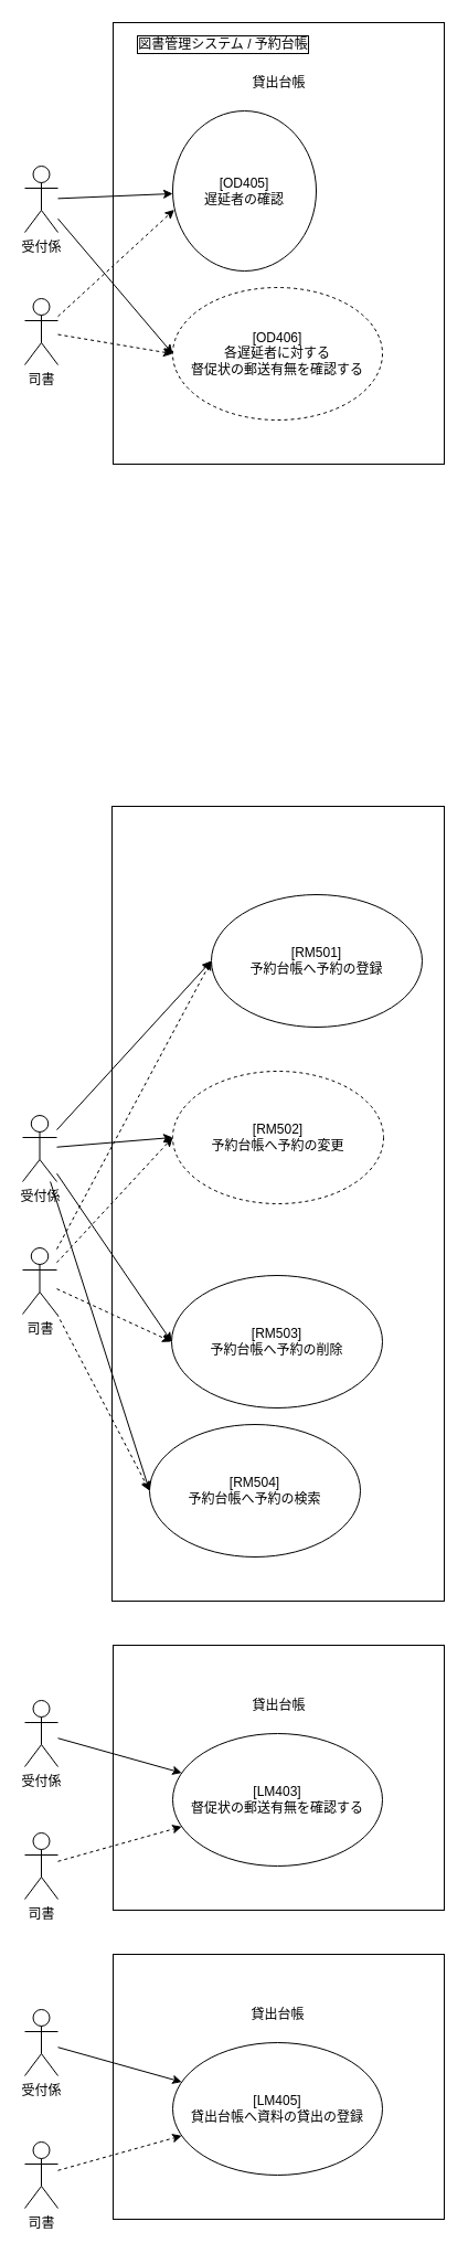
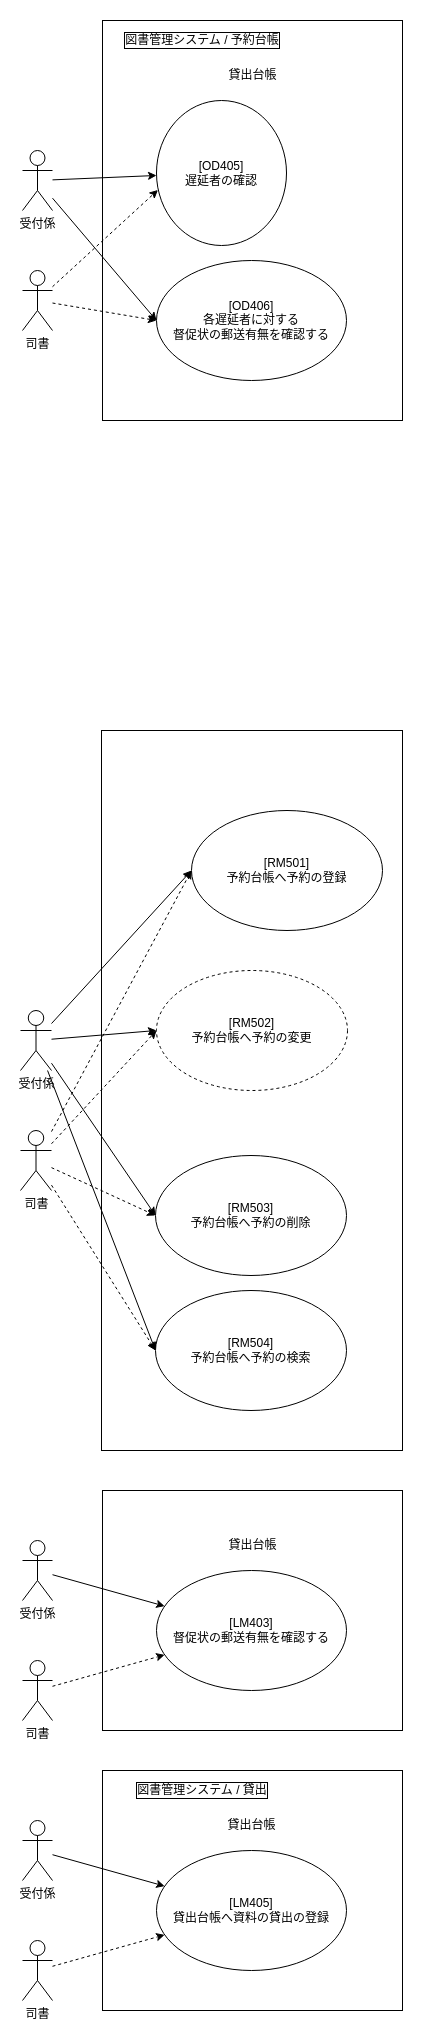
  <mxCell id="0" />
  <mxCell id="1" parent="0" />
  <mxCell id="2" value="" style="rounded=0;whiteSpace=wrap;html=1;fillColor=none;labelPosition=center;verticalLabelPosition=top;align=center;verticalAlign=bottom;" parent="1" vertex="1"><mxGeometry x="102" y="20" width="300" height="400" as="geometry" /></mxCell>
  <mxCell id="3" style="rounded=0;orthogonalLoop=1;jettySize=auto;html=1;" parent="1" source="5" target="10" edge="1"><mxGeometry relative="1" as="geometry" /></mxCell>
  <mxCell id="4" style="rounded=0;orthogonalLoop=1;jettySize=auto;html=1;entryX=0;entryY=0.5;entryDx=0;entryDy=0;" parent="1" source="5" target="42" edge="1"><mxGeometry relative="1" as="geometry" /></mxCell>
  <mxCell id="5" value="受付係" style="shape=umlActor;verticalLabelPosition=bottom;verticalAlign=top;html=1;outlineConnect=0;fillColor=none;" parent="1" vertex="1"><mxGeometry x="22" y="150" width="30" height="60" as="geometry" /></mxCell>
  <mxCell id="6" style="edgeStyle=none;rounded=0;orthogonalLoop=1;jettySize=auto;html=1;dashed=1;entryX=0.011;entryY=0.617;entryDx=0;entryDy=0;entryPerimeter=0;" parent="1" source="8" target="10" edge="1"><mxGeometry relative="1" as="geometry" /></mxCell>
  <mxCell id="7" style="edgeStyle=none;rounded=0;orthogonalLoop=1;jettySize=auto;html=1;dashed=1;entryX=0;entryY=0.5;entryDx=0;entryDy=0;" parent="1" source="8" target="42" edge="1"><mxGeometry relative="1" as="geometry" /></mxCell>
  <mxCell id="8" value="司書" style="shape=umlActor;verticalLabelPosition=bottom;verticalAlign=top;html=1;outlineConnect=0;fillColor=none;" parent="1" vertex="1"><mxGeometry x="22" y="270" width="30" height="60" as="geometry" /></mxCell>
  <mxCell id="9" value="図書管理システム / 予約台帳" style="text;html=1;strokeColor=none;fillColor=none;align=center;verticalAlign=middle;whiteSpace=wrap;rounded=0;labelBorderColor=default;" parent="1" vertex="1"><mxGeometry x="102" y="20" width="200" height="40" as="geometry" /></mxCell>
  <mxCell id="10" value="[OD405]&lt;br&gt;遅延者の確認" style="ellipse;whiteSpace=wrap;html=1;labelBorderColor=none;fillColor=none;" parent="1" vertex="1"><mxGeometry x="156" y="100" width="130" height="145" as="geometry" /></mxCell>
  <mxCell id="11" value="" style="rounded=0;whiteSpace=wrap;html=1;fillColor=none;labelPosition=center;verticalLabelPosition=top;align=center;verticalAlign=bottom;" parent="1" vertex="1"><mxGeometry x="101" y="730" width="301" height="720" as="geometry" /></mxCell>
  <mxCell id="12" style="rounded=0;orthogonalLoop=1;jettySize=auto;html=1;entryX=0;entryY=0.5;entryDx=0;entryDy=0;" parent="1" source="16" target="22" edge="1"><mxGeometry relative="1" as="geometry" /></mxCell>
  <mxCell id="13" style="edgeStyle=none;rounded=0;orthogonalLoop=1;jettySize=auto;html=1;entryX=0;entryY=0.5;entryDx=0;entryDy=0;" parent="1" source="16" target="23" edge="1"><mxGeometry relative="1" as="geometry" /></mxCell>
  <mxCell id="14" style="edgeStyle=none;rounded=0;orthogonalLoop=1;jettySize=auto;html=1;entryX=0;entryY=0.5;entryDx=0;entryDy=0;" parent="1" source="16" target="24" edge="1"><mxGeometry relative="1" as="geometry" /></mxCell>
  <mxCell id="15" style="edgeStyle=none;rounded=0;orthogonalLoop=1;jettySize=auto;html=1;entryX=0;entryY=0.5;entryDx=0;entryDy=0;" parent="1" source="16" target="25" edge="1"><mxGeometry relative="1" as="geometry" /></mxCell>
  <mxCell id="16" value="受付係" style="shape=umlActor;verticalLabelPosition=bottom;verticalAlign=top;html=1;outlineConnect=0;fillColor=none;" parent="1" vertex="1"><mxGeometry x="20" y="1010" width="31" height="60" as="geometry" /></mxCell>
  <mxCell id="17" style="edgeStyle=none;rounded=0;orthogonalLoop=1;jettySize=auto;html=1;entryX=0;entryY=0.5;entryDx=0;entryDy=0;dashed=1;" parent="1" source="21" target="22" edge="1"><mxGeometry relative="1" as="geometry" /></mxCell>
  <mxCell id="18" style="edgeStyle=none;rounded=0;orthogonalLoop=1;jettySize=auto;html=1;entryX=0;entryY=0.5;entryDx=0;entryDy=0;dashed=1;" parent="1" source="21" target="23" edge="1"><mxGeometry relative="1" as="geometry"><mxPoint x="161" y="1030" as="targetPoint" /></mxGeometry></mxCell>
  <mxCell id="19" style="edgeStyle=none;rounded=0;orthogonalLoop=1;jettySize=auto;html=1;entryX=0;entryY=0.5;entryDx=0;entryDy=0;dashed=1;" parent="1" source="21" target="24" edge="1"><mxGeometry relative="1" as="geometry" /></mxCell>
  <mxCell id="20" style="edgeStyle=none;rounded=0;orthogonalLoop=1;jettySize=auto;html=1;entryX=0;entryY=0.5;entryDx=0;entryDy=0;dashed=1;" parent="1" source="21" target="25" edge="1"><mxGeometry relative="1" as="geometry" /></mxCell>
  <mxCell id="21" value="司書" style="shape=umlActor;verticalLabelPosition=bottom;verticalAlign=top;html=1;outlineConnect=0;fillColor=none;" parent="1" vertex="1"><mxGeometry x="20" y="1130" width="31" height="60" as="geometry" /></mxCell>
  <mxCell id="22" value="[RM501]&lt;br&gt;予約台帳へ予約の登録" style="ellipse;whiteSpace=wrap;html=1;labelBorderColor=none;fillColor=none;" parent="1" vertex="1"><mxGeometry x="191" y="810" width="191" height="120" as="geometry" /></mxCell>
  <mxCell id="23" value="[RM502]&lt;br&gt;予約台帳へ予約の変更" style="ellipse;whiteSpace=wrap;html=1;labelBorderColor=none;fillColor=none;dashed=1;" parent="1" vertex="1"><mxGeometry x="156" y="970" width="191" height="120" as="geometry" /></mxCell>
  <mxCell id="24" value="[RM503]&lt;br&gt;予約台帳へ予約の削除" style="ellipse;whiteSpace=wrap;html=1;labelBorderColor=none;fillColor=none;" parent="1" vertex="1"><mxGeometry x="155" y="1155" width="191" height="120" as="geometry" /></mxCell>
- <mxCell id="25" value="[RM504]&lt;br&gt;予約台帳へ予約の検索" style="ellipse;whiteSpace=wrap;html=1;labelBorderColor=none;fillColor=none;" parent="1" vertex="1"><mxGeometry x="135" y="1290" width="191" height="120" as="geometry" /></mxCell>
+ <mxCell id="25" value="[RM504]&lt;br&gt;予約台帳へ予約の検索" style="ellipse;whiteSpace=wrap;html=1;labelBorderColor=none;fillColor=none;" parent="1" vertex="1"><mxGeometry x="155" y="1290" width="191" height="120" as="geometry" /></mxCell>
  <mxCell id="26" value="" style="rounded=0;whiteSpace=wrap;html=1;fillColor=none;labelPosition=center;verticalLabelPosition=top;align=center;verticalAlign=bottom;" parent="1" vertex="1"><mxGeometry x="102" y="1490" width="300" height="240" as="geometry" /></mxCell>
  <mxCell id="27" style="rounded=0;orthogonalLoop=1;jettySize=auto;html=1;" parent="1" source="28" target="31" edge="1"><mxGeometry relative="1" as="geometry" /></mxCell>
  <mxCell id="28" value="受付係" style="shape=umlActor;verticalLabelPosition=bottom;verticalAlign=top;html=1;outlineConnect=0;fillColor=none;" parent="1" vertex="1"><mxGeometry x="22" y="1540" width="30" height="60" as="geometry" /></mxCell>
  <mxCell id="29" style="edgeStyle=none;rounded=0;orthogonalLoop=1;jettySize=auto;html=1;dashed=1;" parent="1" source="30" target="31" edge="1"><mxGeometry relative="1" as="geometry" /></mxCell>
  <mxCell id="30" value="司書" style="shape=umlActor;verticalLabelPosition=bottom;verticalAlign=top;html=1;outlineConnect=0;fillColor=none;" parent="1" vertex="1"><mxGeometry x="22" y="1660" width="30" height="60" as="geometry" /></mxCell>
  <mxCell id="31" value="[LM403]&lt;br&gt;督促状の郵送有無を確認する" style="ellipse;whiteSpace=wrap;html=1;labelBorderColor=none;fillColor=none;" parent="1" vertex="1"><mxGeometry x="156" y="1570" width="190" height="120" as="geometry" /></mxCell>
  <mxCell id="32" value="" style="rounded=0;whiteSpace=wrap;html=1;fillColor=none;labelPosition=center;verticalLabelPosition=top;align=center;verticalAlign=bottom;" parent="1" vertex="1"><mxGeometry x="102" y="1770" width="300" height="240" as="geometry" /></mxCell>
  <mxCell id="33" style="rounded=0;orthogonalLoop=1;jettySize=auto;html=1;" parent="1" source="34" target="38" edge="1"><mxGeometry relative="1" as="geometry" /></mxCell>
  <mxCell id="34" value="受付係" style="shape=umlActor;verticalLabelPosition=bottom;verticalAlign=top;html=1;outlineConnect=0;fillColor=none;" parent="1" vertex="1"><mxGeometry x="22" y="1820" width="30" height="60" as="geometry" /></mxCell>
  <mxCell id="35" style="edgeStyle=none;rounded=0;orthogonalLoop=1;jettySize=auto;html=1;dashed=1;" parent="1" source="36" target="38" edge="1"><mxGeometry relative="1" as="geometry" /></mxCell>
  <mxCell id="36" value="司書" style="shape=umlActor;verticalLabelPosition=bottom;verticalAlign=top;html=1;outlineConnect=0;fillColor=none;" parent="1" vertex="1"><mxGeometry x="22" y="1940" width="30" height="60" as="geometry" /></mxCell>
+ <mxCell id="37" value="図書管理システム / 貸出" style="text;html=1;strokeColor=none;fillColor=none;align=center;verticalAlign=middle;whiteSpace=wrap;rounded=0;labelBorderColor=default;" parent="1" vertex="1"><mxGeometry x="102" y="1770" width="200" height="40" as="geometry" /></mxCell>
  <mxCell id="38" value="[LM405]&lt;br&gt;貸出台帳へ資料の貸出の登録" style="ellipse;whiteSpace=wrap;html=1;labelBorderColor=none;fillColor=none;" parent="1" vertex="1"><mxGeometry x="156" y="1850" width="190" height="120" as="geometry" /></mxCell>
  <mxCell id="39" value="貸出台帳" style="text;html=1;strokeColor=none;fillColor=none;align=center;verticalAlign=middle;whiteSpace=wrap;rounded=0;labelBorderColor=none;" parent="1" vertex="1"><mxGeometry x="159.5" y="60" width="185" height="30" as="geometry" /></mxCell>
  <mxCell id="40" value="貸出台帳" style="text;html=1;strokeColor=none;fillColor=none;align=center;verticalAlign=middle;whiteSpace=wrap;rounded=0;labelBorderColor=none;" parent="1" vertex="1"><mxGeometry x="159.5" y="1530" width="185" height="30" as="geometry" /></mxCell>
  <mxCell id="41" value="貸出台帳" style="text;html=1;strokeColor=none;fillColor=none;align=center;verticalAlign=middle;whiteSpace=wrap;rounded=0;labelBorderColor=none;" parent="1" vertex="1"><mxGeometry x="158.5" y="1810" width="185" height="30" as="geometry" /></mxCell>
- <mxCell id="42" value="[OD406]&lt;br&gt;各遅延者に対する&lt;br&gt;督促状の郵送有無を確認する" style="ellipse;whiteSpace=wrap;html=1;labelBorderColor=none;fillColor=none;dashed=1;" parent="1" vertex="1"><mxGeometry x="156" y="260" width="190" height="120" as="geometry" /></mxCell>
+ <mxCell id="42" value="[OD406]&lt;br&gt;各遅延者に対する&lt;br&gt;督促状の郵送有無を確認する" style="ellipse;whiteSpace=wrap;html=1;labelBorderColor=none;fillColor=none;" parent="1" vertex="1"><mxGeometry x="156" y="260" width="190" height="120" as="geometry" /></mxCell>
